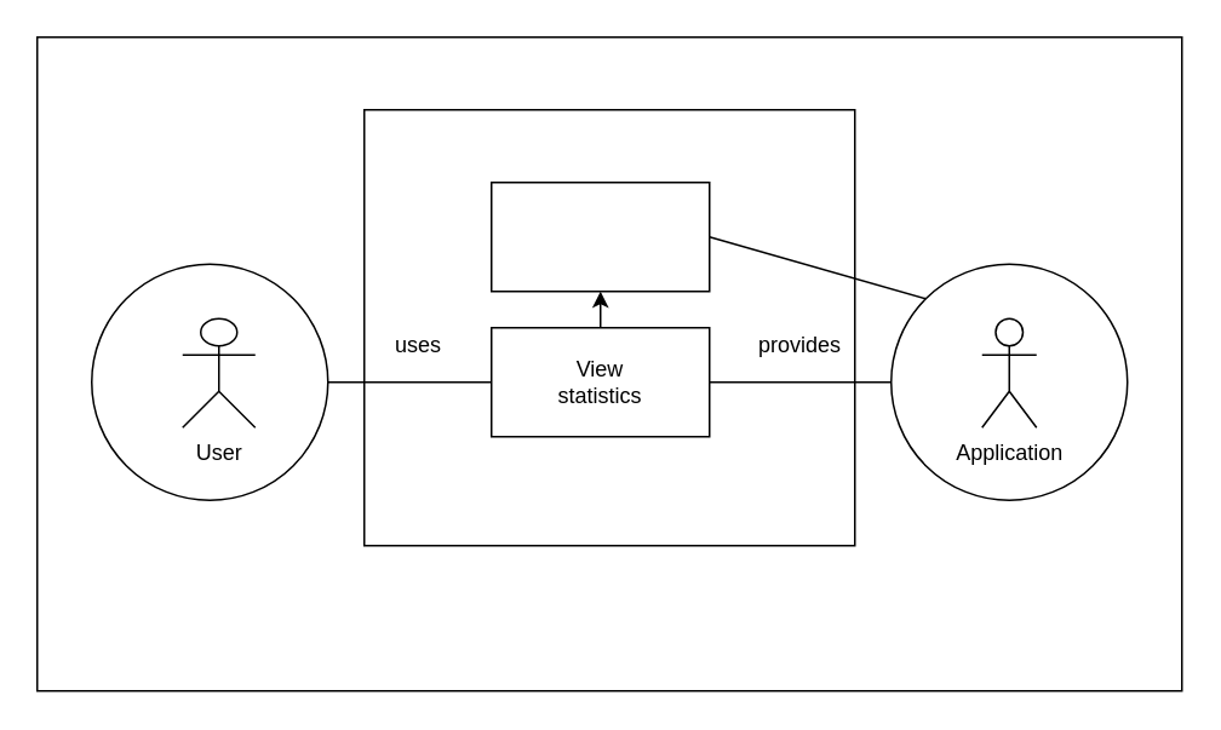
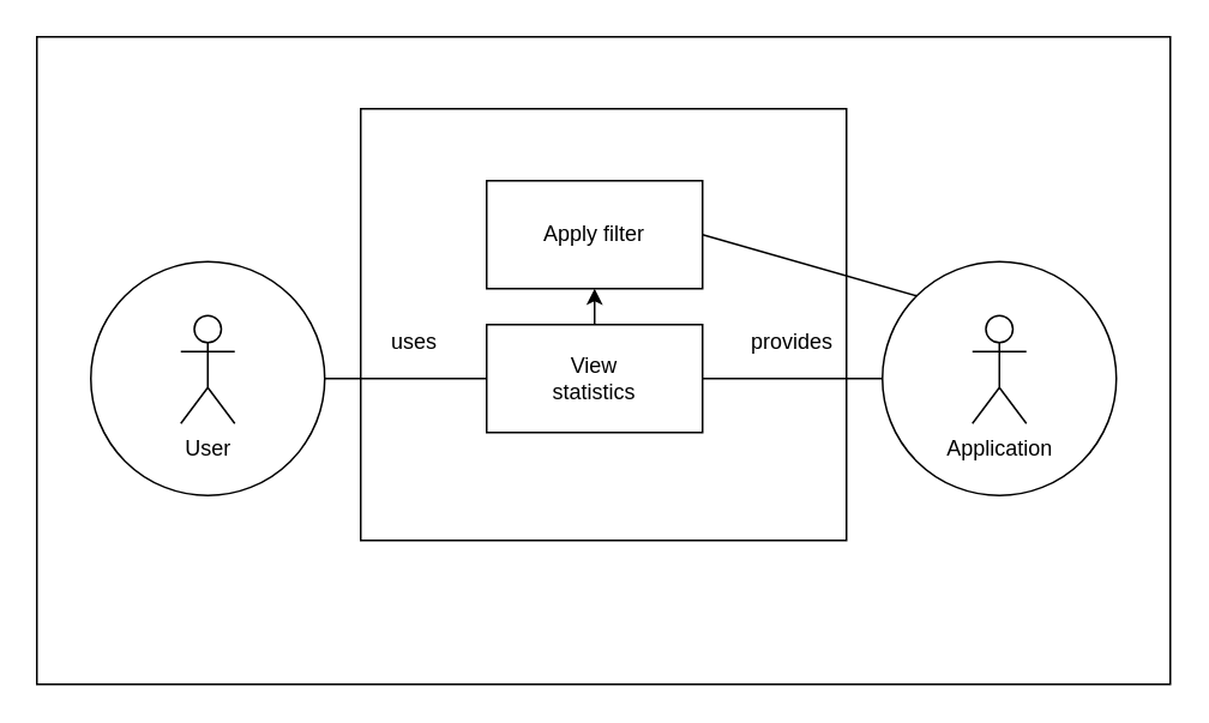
  <mxCell id="0" />
  <mxCell id="1" parent="0" />
  <mxCell id="2" value="" style="rounded=0;whiteSpace=wrap;html=1;" vertex="1" parent="1"><mxGeometry x="20" y="20" width="630" height="360" as="geometry" /></mxCell>
  <mxCell id="3" value="" style="rounded=0;whiteSpace=wrap;html=1;" vertex="1" parent="1"><mxGeometry x="200" y="60" width="270" height="240" as="geometry" /></mxCell>
  <mxCell id="4" value="" style="ellipse;whiteSpace=wrap;html=1;aspect=fixed;" vertex="1" parent="1"><mxGeometry x="50" y="145" width="130" height="130" as="geometry" /></mxCell>
  <mxCell id="5" value="" style="rounded=0;whiteSpace=wrap;html=1;" vertex="1" parent="1"><mxGeometry x="270" y="180" width="120" height="60" as="geometry" /></mxCell>
  <mxCell id="6" value="View statistics" style="text;html=1;strokeColor=none;fillColor=none;align=center;verticalAlign=middle;whiteSpace=wrap;rounded=0;" vertex="1" parent="1"><mxGeometry x="300" y="195" width="60" height="30" as="geometry" /></mxCell>
- <mxCell id="7" value="User" style="shape=umlActor;verticalLabelPosition=bottom;verticalAlign=top;html=1;outlineConnect=0;" vertex="1" parent="1"><mxGeometry x="100" y="175" width="40" height="60" as="geometry" /></mxCell>
+ <mxCell id="7" value="User" style="shape=umlActor;verticalLabelPosition=bottom;verticalAlign=top;html=1;outlineConnect=0;" vertex="1" parent="1"><mxGeometry x="100" y="175" width="30" height="60" as="geometry" /></mxCell>
  <mxCell id="8" value="" style="ellipse;whiteSpace=wrap;html=1;aspect=fixed;" vertex="1" parent="1"><mxGeometry x="490" y="145" width="130" height="130" as="geometry" /></mxCell>
  <mxCell id="9" value="Application" style="shape=umlActor;verticalLabelPosition=bottom;verticalAlign=top;html=1;outlineConnect=0;" vertex="1" parent="1"><mxGeometry x="540" y="175" width="30" height="60" as="geometry" /></mxCell>
  <mxCell id="10" value="" style="endArrow=none;html=1;rounded=0;entryX=1;entryY=0.5;entryDx=0;entryDy=0;exitX=0;exitY=0.5;exitDx=0;exitDy=0;" edge="1" parent="1" source="8" target="5"><mxGeometry width="50" height="50" relative="1" as="geometry"><mxPoint x="370" y="220" as="sourcePoint" /><mxPoint x="420" y="170" as="targetPoint" /></mxGeometry></mxCell>
  <mxCell id="11" value="" style="endArrow=none;html=1;rounded=0;entryX=0;entryY=0.5;entryDx=0;entryDy=0;exitX=1;exitY=0.5;exitDx=0;exitDy=0;" edge="1" parent="1" source="4" target="5"><mxGeometry width="50" height="50" relative="1" as="geometry"><mxPoint x="250" y="220" as="sourcePoint" /><mxPoint x="300" y="170" as="targetPoint" /></mxGeometry></mxCell>
  <mxCell id="12" value="provides&lt;br&gt;" style="text;html=1;strokeColor=none;fillColor=none;align=center;verticalAlign=middle;whiteSpace=wrap;rounded=0;rotation=0;" vertex="1" parent="1"><mxGeometry x="410" y="175" width="60" height="30" as="geometry" /></mxCell>
  <mxCell id="13" value="uses" style="text;html=1;strokeColor=none;fillColor=none;align=center;verticalAlign=middle;whiteSpace=wrap;rounded=0;rotation=0;" vertex="1" parent="1"><mxGeometry x="200" y="175" width="60" height="30" as="geometry" /></mxCell>
  <mxCell id="14" value="" style="rounded=0;whiteSpace=wrap;html=1;" vertex="1" parent="1"><mxGeometry x="270" y="100" width="120" height="60" as="geometry" /></mxCell>
+ <mxCell id="15" value="Apply filter" style="text;html=1;strokeColor=none;fillColor=none;align=center;verticalAlign=middle;whiteSpace=wrap;rounded=0;" vertex="1" parent="1"><mxGeometry x="300" y="115" width="60" height="30" as="geometry" /></mxCell>
  <mxCell id="16" value="" style="endArrow=none;html=1;rounded=0;entryX=1;entryY=0.5;entryDx=0;entryDy=0;exitX=0;exitY=0;exitDx=0;exitDy=0;" edge="1" parent="1" source="8" target="14"><mxGeometry width="50" height="50" relative="1" as="geometry"><mxPoint x="500" y="220" as="sourcePoint" /><mxPoint x="400" y="220" as="targetPoint" /></mxGeometry></mxCell>
  <mxCell id="17" value="" style="endArrow=classic;html=1;rounded=0;entryX=0.5;entryY=1;entryDx=0;entryDy=0;exitX=0.5;exitY=0;exitDx=0;exitDy=0;" edge="1" parent="1" source="5" target="14"><mxGeometry width="50" height="50" relative="1" as="geometry"><mxPoint x="300" y="250" as="sourcePoint" /><mxPoint x="350" y="200" as="targetPoint" /></mxGeometry></mxCell>
